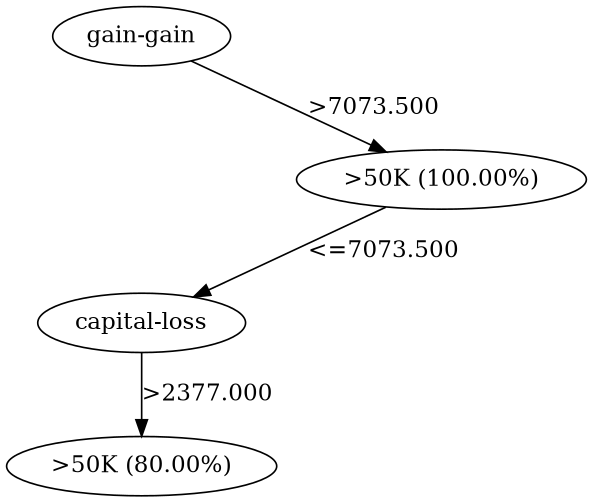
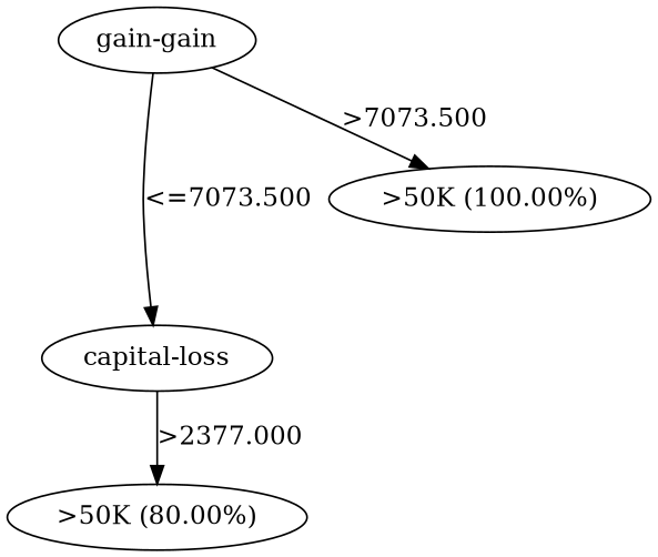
  digraph {
    node [shape=oval]
    n1 [label="gain-gain"]
    n2 [label="capital-loss"]
    n3 [label=">50K (100.00%)"]
    n4 [label=">50K (80.00%)"]
-   n3 -> n2 [label="<=7073.500"]
+   n1 -> n2 [label="<=7073.500"]
    n1 -> n3 [label=">7073.500"]
    n2 -> n4 [label=">2377.000"]
  }
